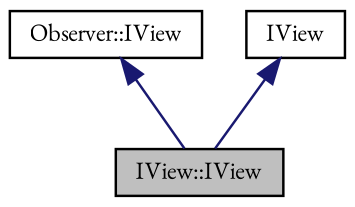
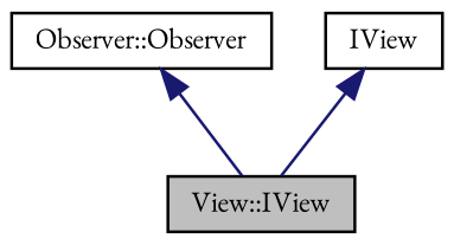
  digraph {
    fontname="EB Garamond"
    node [color=black fontname="EB Garamond" fontsize=10 shape=record]
    edge [color=midnightblue dir=back fontname="EB Garamond" fontsize=10 labelfontname=Helvetica labelfontsize=10 style=solid]
-   n1 [fillcolor=grey75 fontcolor=black height=0.2 label="IView::IView" style=filled width=0.4]
-   n2 [height=0.2 label="Observer::IView" width=0.4]
+   n1 [fillcolor=grey75 fontcolor=black height=0.2 label="View::IView" style=filled width=0.4]
+   n2 [height=0.2 label="Observer::Observer" width=0.4]
    n3 [height=0.2 label=IView width=0.4]
    n2 -> n1
    n3 -> n1
  }
